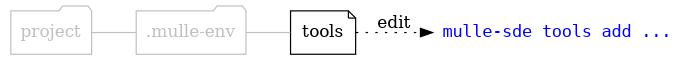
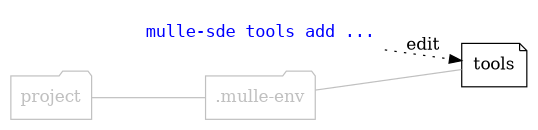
  digraph {
    rankdir=LR
    node [fontcolor=gray shape=folder]
    edge [arrowhead=none color=gray]
    n1 [fontcolor=blue fontname=monospace label="mulle-sde tools add ..." shape=none]
    tools [shape=note fontcolor=""]
    project [color=gray]
    ".mulle-env" [color=gray]
-   tools -> n1 [label=edit style=dotted arrowhead="" color=""]
+   n1 -> tools [label=edit style=dotted arrowhead="" color=""]
    project -> ".mulle-env"
    ".mulle-env" -> tools
  }
